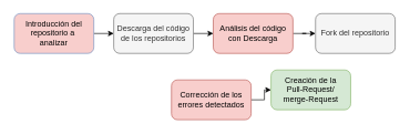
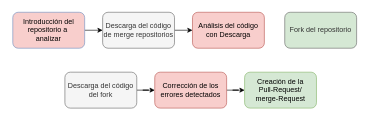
  <mxCell id="0" />
  <mxCell id="1" parent="0" />
  <mxCell id="2" style="edgeStyle=orthogonalEdgeStyle;rounded=0;orthogonalLoop=1;jettySize=auto;html=1;exitX=1;exitY=0.5;exitDx=0;exitDy=0;entryX=0;entryY=0.5;entryDx=0;entryDy=0;" parent="1" source="3" target="5" edge="1"><mxGeometry relative="1" as="geometry" /></mxCell>
  <mxCell id="3" value="Introducción del&lt;br&gt;repositorio a&amp;nbsp;&lt;br&gt;analizar" style="rounded=1;whiteSpace=wrap;html=1;fillColor=#f8cecc;strokeColor=#6c8ebf;" parent="1" vertex="1"><mxGeometry x="20" y="20" width="120" height="60" as="geometry" /></mxCell>
  <mxCell id="4" style="edgeStyle=orthogonalEdgeStyle;rounded=0;orthogonalLoop=1;jettySize=auto;html=1;exitX=1;exitY=0.5;exitDx=0;exitDy=0;entryX=0;entryY=0.5;entryDx=0;entryDy=0;" parent="1" source="5" target="7" edge="1"><mxGeometry relative="1" as="geometry" /></mxCell>
- <mxCell id="5" value="Descarga del código de los repositorios" style="rounded=1;whiteSpace=wrap;html=1;fillColor=#f5f5f5;strokeColor=#666666;fontColor=#333333;" parent="1" vertex="1"><mxGeometry x="170" y="20" width="120" height="60" as="geometry" /></mxCell>
- <mxCell id="6" style="edgeStyle=orthogonalEdgeStyle;rounded=0;orthogonalLoop=1;jettySize=auto;html=1;" edge="1" parent="1" source="7" target="10"><mxGeometry relative="1" as="geometry" /></mxCell>
+ <mxCell id="5" value="Descarga del código de merge repositorios" style="rounded=1;whiteSpace=wrap;html=1;fillColor=#f5f5f5;strokeColor=#666666;fontColor=#333333;" parent="1" vertex="1"><mxGeometry x="170" y="20" width="120" height="60" as="geometry" /></mxCell>
  <mxCell id="7" value="Análisis del código&lt;br&gt;con Descarga" style="rounded=1;whiteSpace=wrap;html=1;fillColor=#f8cecc;strokeColor=#b85450;" parent="1" vertex="1"><mxGeometry x="320" y="20" width="120" height="60" as="geometry" /></mxCell>
- <mxCell id="10" value="Fork del repositorio" style="rounded=1;whiteSpace=wrap;html=1;fillColor=#f5f5f5;strokeColor=#666666;fontColor=#333333;" vertex="1" parent="1"><mxGeometry x="474" y="20" width="120" height="60" as="geometry" /></mxCell>
+ <mxCell id="8" value="" style="edgeStyle=orthogonalEdgeStyle;rounded=0;orthogonalLoop=1;jettySize=auto;html=1;" edge="1" parent="1" source="9" target="12"><mxGeometry relative="1" as="geometry" /></mxCell>
+ <mxCell id="9" value="Descarga del código&lt;br&gt;del fork" style="rounded=1;whiteSpace=wrap;html=1;fillColor=#f5f5f5;strokeColor=#666666;fontColor=#333333;" parent="1" vertex="1"><mxGeometry x="107" y="120" width="120" height="60" as="geometry" /></mxCell>
+ <mxCell id="10" value="Fork del repositorio" style="rounded=1;whiteSpace=wrap;html=1;fillColor=#d5e8d4;strokeColor=#666666;fontColor=#333333;" vertex="1" parent="1"><mxGeometry x="474" y="20" width="120" height="60" as="geometry" /></mxCell>
  <mxCell id="11" value="" style="edgeStyle=orthogonalEdgeStyle;rounded=0;orthogonalLoop=1;jettySize=auto;html=1;" edge="1" parent="1" source="12" target="13"><mxGeometry relative="1" as="geometry" /></mxCell>
  <mxCell id="12" value="Corrección de los&lt;br&gt;errores detectados" style="rounded=1;whiteSpace=wrap;html=1;fillColor=#f8cecc;strokeColor=#b85450;" vertex="1" parent="1"><mxGeometry x="257" y="120" width="120" height="60" as="geometry" /></mxCell>
- <mxCell id="13" value="Creación de la&lt;br&gt;Pull-Request/&lt;br&gt;merge-Request" style="rounded=1;whiteSpace=wrap;html=1;fillColor=#d5e8d4;strokeColor=#82b366;" vertex="1" parent="1"><mxGeometry x="407" y="105" width="120" height="60" as="geometry" /></mxCell>
+ <mxCell id="13" value="Creación de la&lt;br&gt;Pull-Request/&lt;br&gt;merge-Request" style="rounded=1;whiteSpace=wrap;html=1;fillColor=#d5e8d4;strokeColor=#82b366;" vertex="1" parent="1"><mxGeometry x="407" y="120" width="120" height="60" as="geometry" /></mxCell>
